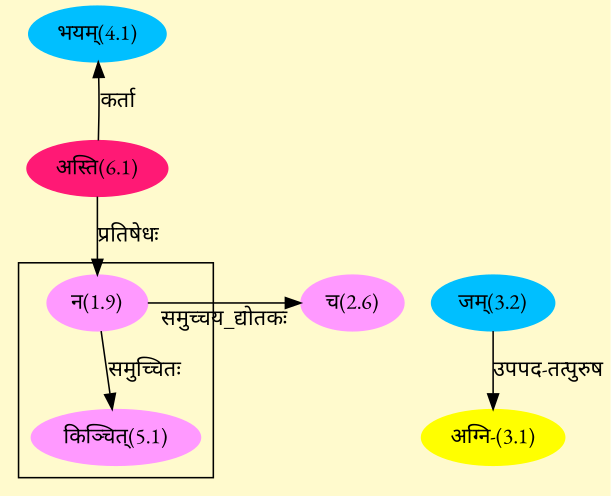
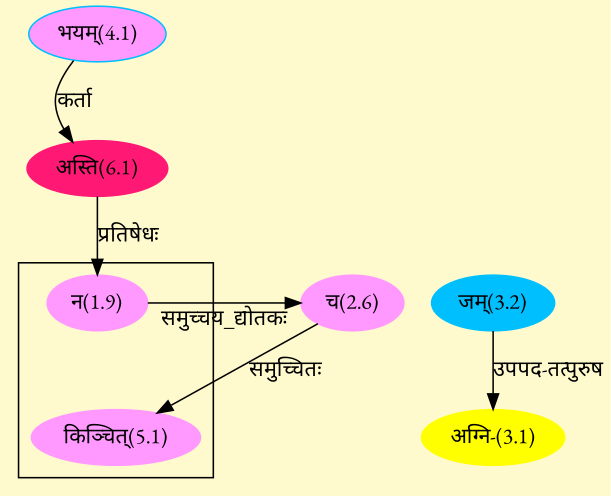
  digraph {
    bgcolor=lemonchiffon1
    compound=true
    fontname="EB Garamond"
    rankdir=BT
    node [color="#FF99FF" fontname="EB Garamond" style=filled]
    edge [dir=back fontname="EB Garamond"]
    n1 [label="किञ्चित्(5.1)"]
    n2 [label="न(1.9)"]
    n3 [color="#FF1975" label="अस्ति(6.1)"]
    n4 [label="च(2.6)"]
    n5 [color="#FFFF00" label="अग्नि-(3.1)"]
    n6 [color="#00BFFF" label="जम्(3.2)"]
-   n7 [color="#00BFFF" label="भयम्(4.1)"]
+   n7 [color="#00BFFF" label="भयम्(4.1)" fillcolor="#FF99FF"]
    subgraph cluster_1 {
      n1
      n2
    }
-   n1 -> n2 [label="समुच्चितः"]
+   n1 -> n4 [label="समुच्चितः"]
    n2 -> n3 [label="प्रतिषेधः"]
    n4 -> n2 [label="समुच्चय_द्योतकः"]
    n5 -> n6 [label="उपपद-तत्पुरुष"]
-   n7 -> n3 [label="कर्ता"]
+   n3 -> n7 [label="कर्ता"]
  }
